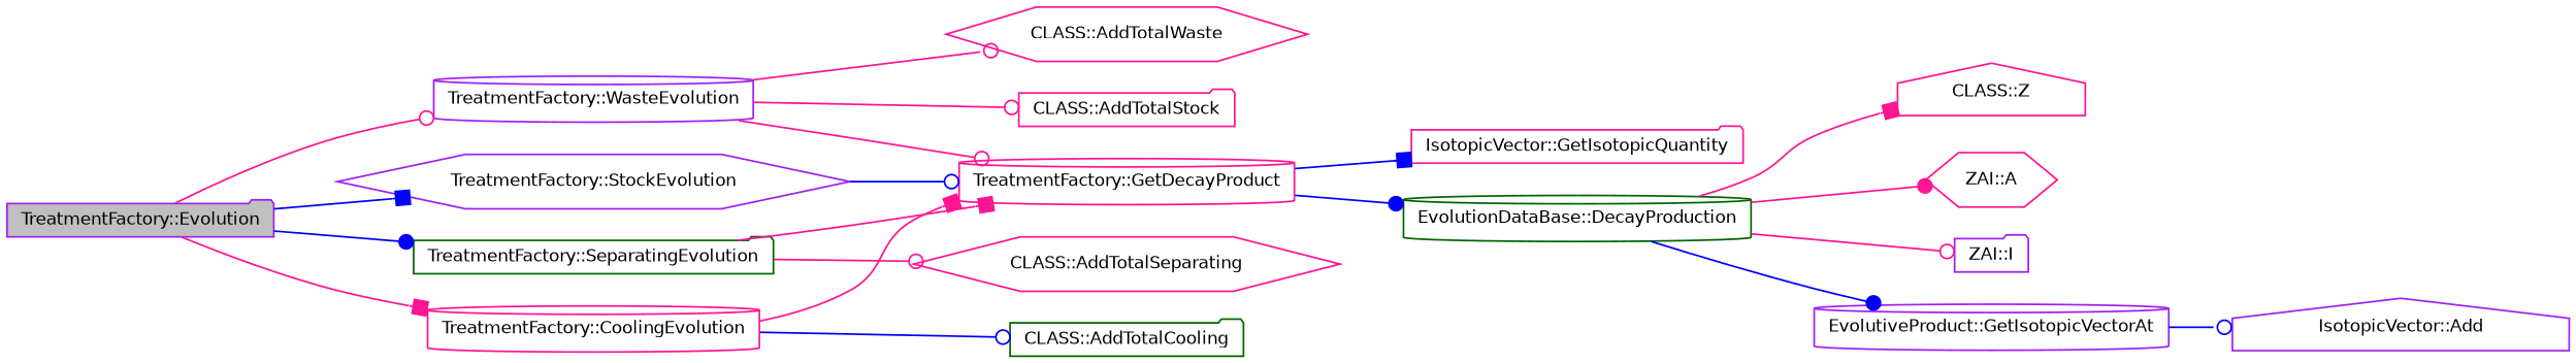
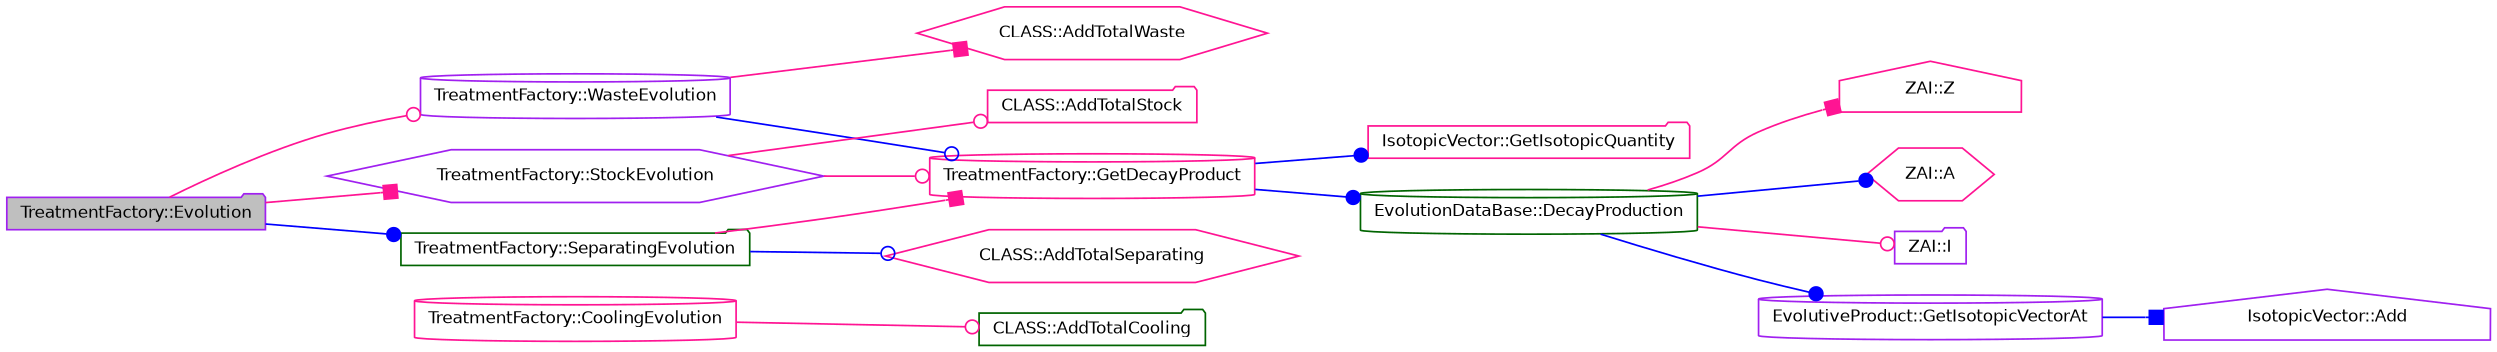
  digraph {
    rankdir=LR
    node [color=deeppink fillcolor=white fontname=Helvetica fontsize=10 shape=folder style=filled]
    edge [arrowhead=odot color=deeppink fontname=Helvetica fontsize=10 labelfontname=Helvetica labelfontsize=10 style=solid]
    n1 [color=purple fillcolor=grey75 fontcolor=black height=0.2 label="TreatmentFactory::Evolution" width=0.4]
    n2 [color=purple height=0.2 label="TreatmentFactory::WasteEvolution" shape=cylinder width=0.4]
    n3 [color=purple height=0.2 label="TreatmentFactory::StockEvolution" shape=hexagon width=0.4]
    n4 [color=darkgreen height=0.2 label="TreatmentFactory::SeparatingEvolution" width=0.4]
    n5 [height=0.2 label="TreatmentFactory::CoolingEvolution" shape=cylinder width=0.4]
    n6 [height=0.2 label="TreatmentFactory::GetDecayProduct" shape=cylinder width=0.4]
    n7 [height=0.2 label="CLASS::AddTotalWaste" shape=hexagon width=0.4]
    n8 [height=0.2 label="CLASS::AddTotalStock" width=0.4]
    n9 [height=0.2 label="CLASS::AddTotalSeparating" shape=hexagon width=0.4]
    n10 [color=darkgreen height=0.2 label="CLASS::AddTotalCooling" width=0.4]
    n11 [height=0.2 label="IsotopicVector::GetIsotopicQuantity" width=0.4]
    n12 [color=darkgreen height=0.2 label="EvolutionDataBase::DecayProduction" shape=cylinder width=0.4]
-   n13 [height=0.2 label="CLASS::Z" shape=house width=0.4]
+   n13 [height=0.2 label="ZAI::Z" shape=house width=0.4]
    n14 [height=0.2 label="ZAI::A" shape=hexagon width=0.4]
    n15 [color=purple height=0.2 label="ZAI::I" width=0.4]
    n16 [color=purple height=0.2 label="EvolutiveProduct::GetIsotopicVectorAt" shape=cylinder width=0.4]
    n17 [color=purple height=0.2 label="IsotopicVector::Add" shape=house width=0.4]
    n1 -> n2
-   n1 -> n3 [arrowhead=box color=blue]
+   n1 -> n3 [arrowhead=box]
    n1 -> n4 [arrowhead=dot color=blue]
-   n1 -> n5 [arrowhead=box]
-   n2 -> n6
-   n2 -> n7
-   n3 -> n6 [color=blue]
-   n2 -> n8
+   n2 -> n6 [color=blue]
+   n2 -> n7 [arrowhead=box]
+   n3 -> n6
+   n3 -> n8
    n4 -> n6 [arrowhead=box]
-   n4 -> n9
-   n5 -> n6 [arrowhead=box]
-   n5 -> n10 [color=blue]
-   n6 -> n11 [arrowhead=box color=blue]
+   n4 -> n9 [color=blue]
+   n5 -> n10
+   n6 -> n11 [arrowhead=dot color=blue]
    n6 -> n12 [arrowhead=dot color=blue]
    n12 -> n13 [arrowhead=box]
-   n12 -> n14 [arrowhead=dot]
+   n12 -> n14 [arrowhead=dot color=blue]
    n12 -> n15
    n12 -> n16 [arrowhead=dot color=blue]
-   n16 -> n17 [color=blue]
+   n16 -> n17 [arrowhead=box color=blue]
  }
